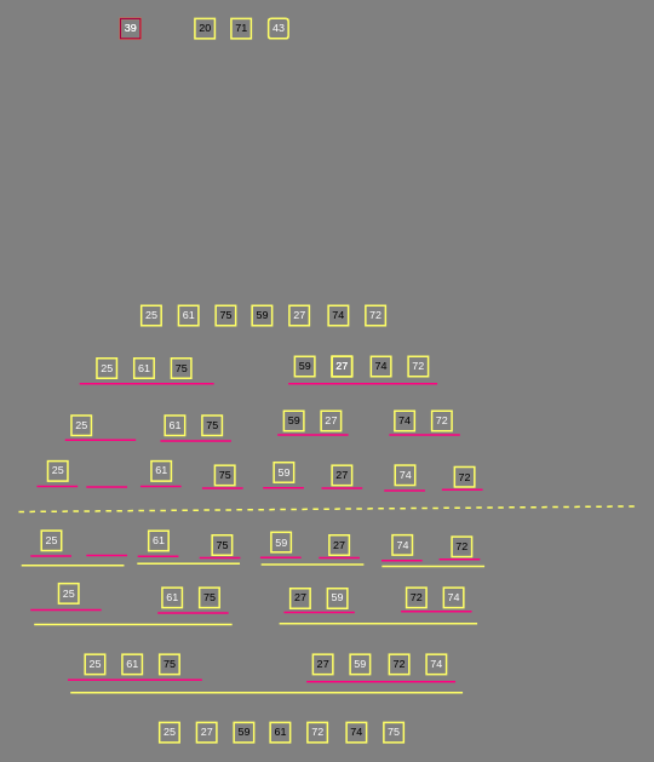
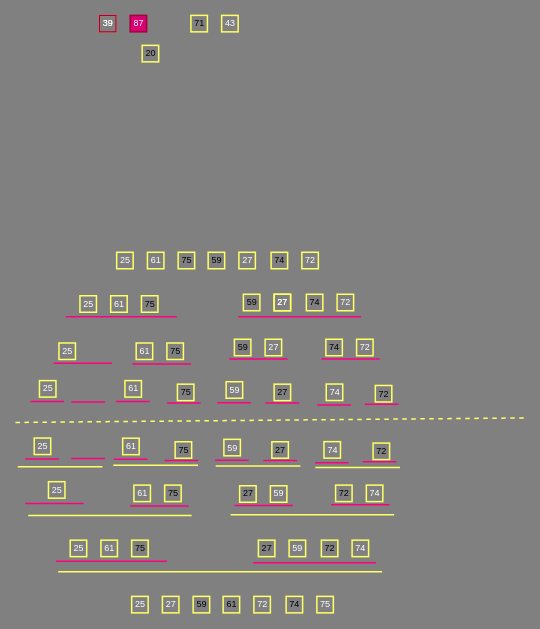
  <mxCell id="0" />
  <mxCell id="1" parent="0" />
  <mxCell id="2" value="39" style="align=center;strokeColor=#FFFF66;html=1;fillColor=none;strokeWidth=2;fontColor=#ffffff;" vertex="1" parent="1"><mxGeometry x="132" y="20" width="22" height="22" as="geometry" /></mxCell>
- <mxCell id="4" value="20" style="align=center;strokeColor=#FFFF66;html=1;fillColor=none;strokeWidth=2;" vertex="1" parent="1"><mxGeometry x="214" y="20" width="22" height="22" as="geometry" /></mxCell>
+ <mxCell id="3" value="87" style="align=center;strokeColor=#A50040;html=1;fillColor=#d80073;strokeWidth=2;fontColor=#ffffff;" vertex="1" parent="1"><mxGeometry x="173" y="20" width="22" height="22" as="geometry" /></mxCell>
+ <mxCell id="4" value="20" style="align=center;strokeColor=#FFFF66;html=1;fillColor=none;strokeWidth=2;" vertex="1" parent="1"><mxGeometry x="189" y="60" width="22" height="22" as="geometry" /></mxCell>
  <mxCell id="5" value="71" style="align=center;html=1;strokeWidth=2;fillColor=none;strokeColor=#FFFF66;" vertex="1" parent="1"><mxGeometry x="254" y="20" width="22" height="22" as="geometry" /></mxCell>
- <mxCell id="6" value="43" style="align=center;strokeColor=#FFFF66;html=1;fillColor=none;strokeWidth=2;fontColor=#ffffff;rounded=1;" vertex="1" parent="1"><mxGeometry x="295" y="20" width="22" height="22" as="geometry" /></mxCell>
+ <mxCell id="6" value="43" style="align=center;strokeColor=#FFFF66;html=1;fillColor=none;strokeWidth=2;fontColor=#ffffff;" vertex="1" parent="1"><mxGeometry x="295" y="20" width="22" height="22" as="geometry" /></mxCell>
  <mxCell id="7" value="39" style="align=center;strokeColor=#A50040;html=1;fillColor=none;strokeWidth=2;fontColor=#ffffff;" vertex="1" parent="1"><mxGeometry x="132" y="20" width="22" height="22" as="geometry" /></mxCell>
  <mxCell id="8" value="25" style="align=center;strokeColor=#FFFF66;html=1;fillColor=none;strokeWidth=2;fontColor=#ffffff;" vertex="1" parent="1"><mxGeometry x="155" y="336" width="22" height="22" as="geometry" /></mxCell>
  <mxCell id="9" value="61" style="align=center;strokeColor=#FFFF66;html=1;fillColor=none;strokeWidth=2;fontColor=#ffffff;" vertex="1" parent="1"><mxGeometry x="196" y="336" width="22" height="22" as="geometry" /></mxCell>
  <mxCell id="10" value="75" style="align=center;strokeColor=#FFFF66;html=1;fillColor=none;strokeWidth=2;" vertex="1" parent="1"><mxGeometry x="237" y="336" width="22" height="22" as="geometry" /></mxCell>
  <mxCell id="11" value="59" style="align=center;html=1;strokeWidth=2;fillColor=none;strokeColor=#FFFF66;" vertex="1" parent="1"><mxGeometry x="277" y="336" width="22" height="22" as="geometry" /></mxCell>
  <mxCell id="12" value="27" style="align=center;strokeColor=#FFFF66;html=1;fillColor=none;strokeWidth=2;fontColor=#ffffff;" vertex="1" parent="1"><mxGeometry x="318" y="336" width="22" height="22" as="geometry" /></mxCell>
  <mxCell id="13" value="74" style="align=center;html=1;strokeWidth=2;fillColor=none;strokeColor=#FFFF66;" vertex="1" parent="1"><mxGeometry x="361" y="336" width="22" height="22" as="geometry" /></mxCell>
  <mxCell id="14" value="72" style="align=center;strokeColor=#FFFF66;html=1;fillColor=none;strokeWidth=2;fontColor=#ffffff;" vertex="1" parent="1"><mxGeometry x="402" y="336" width="22" height="22" as="geometry" /></mxCell>
  <mxCell id="15" value="25" style="align=center;strokeColor=#FFFF66;html=1;fillColor=none;strokeWidth=2;fontColor=#ffffff;" vertex="1" parent="1"><mxGeometry x="106" y="394" width="22" height="22" as="geometry" /></mxCell>
  <mxCell id="16" value="61" style="align=center;strokeColor=#FFFF66;html=1;fillColor=none;strokeWidth=2;fontColor=#ffffff;" vertex="1" parent="1"><mxGeometry x="147" y="394" width="22" height="22" as="geometry" /></mxCell>
  <mxCell id="17" value="75" style="align=center;strokeColor=#FFFF66;html=1;fillColor=none;strokeWidth=2;" vertex="1" parent="1"><mxGeometry x="188" y="394" width="22" height="22" as="geometry" /></mxCell>
  <mxCell id="18" value="" style="endArrow=none;html=1;strokeColor=#FF0080;strokeWidth=2;" edge="1" parent="1"><mxGeometry width="50" height="50" relative="1" as="geometry"><mxPoint x="87" y="422" as="sourcePoint" /><mxPoint x="235" y="422" as="targetPoint" /></mxGeometry></mxCell>
  <mxCell id="19" value="" style="endArrow=none;html=1;strokeColor=#FF0080;strokeWidth=2;" edge="1" parent="1"><mxGeometry width="50" height="50" relative="1" as="geometry"><mxPoint x="317" y="422" as="sourcePoint" /><mxPoint x="481" y="422" as="targetPoint" /></mxGeometry></mxCell>
  <mxCell id="20" value="59" style="align=center;html=1;strokeWidth=2;fillColor=none;strokeColor=#FFFF66;" vertex="1" parent="1"><mxGeometry x="324" y="392" width="22" height="22" as="geometry" /></mxCell>
  <mxCell id="21" value="27" style="align=center;strokeColor=#FFFF66;html=1;fillColor=none;strokeWidth=2;fontColor=#ffffff;" vertex="1" parent="1"><mxGeometry x="365" y="392" width="22" height="22" as="geometry" /></mxCell>
  <mxCell id="22" value="74" style="align=center;html=1;strokeWidth=2;fillColor=none;strokeColor=#FFFF66;" vertex="1" parent="1"><mxGeometry x="408" y="392" width="22" height="22" as="geometry" /></mxCell>
  <mxCell id="23" value="72" style="align=center;strokeColor=#FFFF66;html=1;fillColor=none;strokeWidth=2;fontColor=#ffffff;" vertex="1" parent="1"><mxGeometry x="449" y="392" width="22" height="22" as="geometry" /></mxCell>
  <mxCell id="24" value="25" style="align=center;strokeColor=#FFFF66;html=1;fillColor=none;strokeWidth=2;fontColor=#ffffff;" vertex="1" parent="1"><mxGeometry x="78" y="457" width="22" height="22" as="geometry" /></mxCell>
  <mxCell id="25" value="61" style="align=center;strokeColor=#FFFF66;html=1;fillColor=none;strokeWidth=2;fontColor=#ffffff;" vertex="1" parent="1"><mxGeometry x="181" y="457" width="22" height="22" as="geometry" /></mxCell>
  <mxCell id="26" value="75" style="align=center;strokeColor=#FFFF66;html=1;fillColor=none;strokeWidth=2;" vertex="1" parent="1"><mxGeometry x="222" y="457" width="22" height="22" as="geometry" /></mxCell>
  <mxCell id="27" value="" style="endArrow=none;html=1;strokeColor=#FF0080;strokeWidth=2;" edge="1" parent="1"><mxGeometry width="50" height="50" relative="1" as="geometry"><mxPoint x="176" y="485" as="sourcePoint" /><mxPoint x="254" y="485" as="targetPoint" /></mxGeometry></mxCell>
  <mxCell id="28" value="" style="endArrow=none;html=1;strokeColor=#FF0080;strokeWidth=2;" edge="1" parent="1"><mxGeometry width="50" height="50" relative="1" as="geometry"><mxPoint x="71" y="484" as="sourcePoint" /><mxPoint x="149" y="484" as="targetPoint" /></mxGeometry></mxCell>
  <mxCell id="29" value="" style="endArrow=none;html=1;strokeColor=#FF0080;strokeWidth=2;" edge="1" parent="1"><mxGeometry width="50" height="50" relative="1" as="geometry"><mxPoint x="305" y="478.31" as="sourcePoint" /><mxPoint x="383" y="478.31" as="targetPoint" /></mxGeometry></mxCell>
  <mxCell id="30" value="" style="endArrow=none;html=1;strokeColor=#FF0080;strokeWidth=2;" edge="1" parent="1"><mxGeometry width="50" height="50" relative="1" as="geometry"><mxPoint x="428" y="478.31" as="sourcePoint" /><mxPoint x="506" y="478.31" as="targetPoint" /></mxGeometry></mxCell>
  <mxCell id="31" value="27" style="align=center;strokeColor=#FFFF66;html=1;fillColor=none;strokeWidth=2;fontColor=#ffffff;" vertex="1" parent="1"><mxGeometry x="365" y="392" width="22" height="22" as="geometry" /></mxCell>
  <mxCell id="32" value="59" style="align=center;html=1;strokeWidth=2;fillColor=none;strokeColor=#FFFF66;" vertex="1" parent="1"><mxGeometry x="312" y="452" width="22" height="22" as="geometry" /></mxCell>
  <mxCell id="33" value="27" style="align=center;strokeColor=#FFFF66;html=1;fillColor=none;strokeWidth=2;fontColor=#ffffff;" vertex="1" parent="1"><mxGeometry x="353" y="452" width="22" height="22" as="geometry" /></mxCell>
  <mxCell id="34" value="74" style="align=center;html=1;strokeWidth=2;fillColor=none;strokeColor=#FFFF66;" vertex="1" parent="1"><mxGeometry x="434" y="452" width="22" height="22" as="geometry" /></mxCell>
  <mxCell id="35" value="72" style="align=center;strokeColor=#FFFF66;html=1;fillColor=none;strokeWidth=2;fontColor=#ffffff;" vertex="1" parent="1"><mxGeometry x="475" y="452" width="22" height="22" as="geometry" /></mxCell>
  <mxCell id="36" value="61" style="align=center;strokeColor=#FFFF66;html=1;fillColor=none;strokeWidth=2;fontColor=#ffffff;" vertex="1" parent="1"><mxGeometry x="166" y="507.18" width="22" height="22" as="geometry" /></mxCell>
  <mxCell id="37" value="" style="endArrow=none;html=1;strokeColor=#FF0080;strokeWidth=2;" edge="1" parent="1"><mxGeometry width="50" height="50" relative="1" as="geometry"><mxPoint x="154" y="535.18" as="sourcePoint" /><mxPoint x="199" y="535.18" as="targetPoint" /></mxGeometry></mxCell>
  <mxCell id="38" value="" style="endArrow=none;html=1;strokeColor=#FF0080;strokeWidth=2;" edge="1" parent="1"><mxGeometry width="50" height="50" relative="1" as="geometry"><mxPoint x="222" y="536.92" as="sourcePoint" /><mxPoint x="267" y="536.92" as="targetPoint" /></mxGeometry></mxCell>
  <mxCell id="39" value="75" style="align=center;strokeColor=#FFFF66;html=1;fillColor=none;strokeWidth=2;" vertex="1" parent="1"><mxGeometry x="236" y="511.92" width="22" height="22" as="geometry" /></mxCell>
  <mxCell id="40" value="59" style="align=center;strokeColor=#FFFF66;html=1;fillColor=none;strokeWidth=2;fontColor=#ffffff;" vertex="1" parent="1"><mxGeometry x="301" y="508.68" width="22" height="22" as="geometry" /></mxCell>
  <mxCell id="41" value="" style="endArrow=none;html=1;strokeColor=#FF0080;strokeWidth=2;" edge="1" parent="1"><mxGeometry width="50" height="50" relative="1" as="geometry"><mxPoint x="289" y="536.68" as="sourcePoint" /><mxPoint x="334" y="536.68" as="targetPoint" /></mxGeometry></mxCell>
  <mxCell id="42" value="" style="endArrow=none;html=1;strokeColor=#FF0080;strokeWidth=2;" edge="1" parent="1"><mxGeometry width="50" height="50" relative="1" as="geometry"><mxPoint x="353.5" y="536.92" as="sourcePoint" /><mxPoint x="398.5" y="536.92" as="targetPoint" /></mxGeometry></mxCell>
  <mxCell id="43" value="27" style="align=center;strokeColor=#FFFF66;html=1;fillColor=none;strokeWidth=2;" vertex="1" parent="1"><mxGeometry x="365" y="511.92" width="22" height="22" as="geometry" /></mxCell>
  <mxCell id="44" value="74" style="align=center;strokeColor=#FFFF66;html=1;fillColor=none;strokeWidth=2;fontColor=#ffffff;" vertex="1" parent="1"><mxGeometry x="434.5" y="511.76" width="22" height="22" as="geometry" /></mxCell>
  <mxCell id="45" value="" style="endArrow=none;html=1;strokeColor=#FF0080;strokeWidth=2;" edge="1" parent="1"><mxGeometry width="50" height="50" relative="1" as="geometry"><mxPoint x="422.5" y="539.76" as="sourcePoint" /><mxPoint x="467.5" y="539.76" as="targetPoint" /></mxGeometry></mxCell>
  <mxCell id="46" value="" style="endArrow=none;html=1;strokeColor=#FF0080;strokeWidth=2;" edge="1" parent="1"><mxGeometry width="50" height="50" relative="1" as="geometry"><mxPoint x="486" y="538.66" as="sourcePoint" /><mxPoint x="531" y="538.66" as="targetPoint" /></mxGeometry></mxCell>
  <mxCell id="47" value="72" style="align=center;strokeColor=#FFFF66;html=1;fillColor=none;strokeWidth=2;" vertex="1" parent="1"><mxGeometry x="500" y="513.66" width="22" height="22" as="geometry" /></mxCell>
  <mxCell id="48" value="" style="endArrow=none;dashed=1;html=1;strokeColor=#FFFF66;strokeWidth=2;" edge="1" parent="1"><mxGeometry width="50" height="50" relative="1" as="geometry"><mxPoint x="20" y="563" as="sourcePoint" /><mxPoint x="698" y="557" as="targetPoint" /></mxGeometry></mxCell>
  <mxCell id="49" value="25" style="align=center;strokeColor=#FFFF66;html=1;fillColor=none;strokeWidth=2;fontColor=#ffffff;" vertex="1" parent="1"><mxGeometry x="64" y="642" width="22" height="22" as="geometry" /></mxCell>
  <mxCell id="50" value="61" style="align=center;strokeColor=#FFFF66;html=1;fillColor=none;strokeWidth=2;fontColor=#ffffff;" vertex="1" parent="1"><mxGeometry x="178" y="646.58" width="22" height="22" as="geometry" /></mxCell>
  <mxCell id="51" value="75" style="align=center;strokeColor=#FFFF66;html=1;fillColor=none;strokeWidth=2;" vertex="1" parent="1"><mxGeometry x="219" y="646.58" width="22" height="22" as="geometry" /></mxCell>
  <mxCell id="52" value="" style="endArrow=none;html=1;strokeColor=#FF0080;strokeWidth=2;" edge="1" parent="1"><mxGeometry width="50" height="50" relative="1" as="geometry"><mxPoint x="173" y="674.58" as="sourcePoint" /><mxPoint x="251" y="674.58" as="targetPoint" /></mxGeometry></mxCell>
  <mxCell id="53" value="" style="endArrow=none;html=1;strokeColor=#FF0080;strokeWidth=2;" edge="1" parent="1"><mxGeometry width="50" height="50" relative="1" as="geometry"><mxPoint x="33" y="671.17" as="sourcePoint" /><mxPoint x="111" y="671.17" as="targetPoint" /></mxGeometry></mxCell>
  <mxCell id="54" value="" style="endArrow=none;html=1;strokeColor=#FF0080;strokeWidth=2;" edge="1" parent="1"><mxGeometry width="50" height="50" relative="1" as="geometry"><mxPoint x="312" y="673.74" as="sourcePoint" /><mxPoint x="390" y="673.74" as="targetPoint" /></mxGeometry></mxCell>
  <mxCell id="55" value="" style="endArrow=none;html=1;strokeColor=#FF0080;strokeWidth=2;" edge="1" parent="1"><mxGeometry width="50" height="50" relative="1" as="geometry"><mxPoint x="441" y="672.89" as="sourcePoint" /><mxPoint x="519" y="672.89" as="targetPoint" /></mxGeometry></mxCell>
  <mxCell id="56" value="27" style="align=center;html=1;strokeWidth=2;fillColor=none;strokeColor=#FFFF66;" vertex="1" parent="1"><mxGeometry x="319" y="647.43" width="22" height="22" as="geometry" /></mxCell>
  <mxCell id="57" value="59" style="align=center;strokeColor=#FFFF66;html=1;fillColor=none;strokeWidth=2;fontColor=#ffffff;" vertex="1" parent="1"><mxGeometry x="360" y="647.43" width="22" height="22" as="geometry" /></mxCell>
  <mxCell id="58" value="72" style="align=center;html=1;strokeWidth=2;fillColor=none;strokeColor=#FFFF66;" vertex="1" parent="1"><mxGeometry x="447" y="646.58" width="22" height="22" as="geometry" /></mxCell>
  <mxCell id="59" value="74" style="align=center;strokeColor=#FFFF66;html=1;fillColor=none;strokeWidth=2;fontColor=#ffffff;" vertex="1" parent="1"><mxGeometry x="488" y="646.58" width="22" height="22" as="geometry" /></mxCell>
  <mxCell id="60" value="61" style="align=center;strokeColor=#FFFF66;html=1;fillColor=none;strokeWidth=2;fontColor=#ffffff;" vertex="1" parent="1"><mxGeometry x="163" y="584" width="22" height="22" as="geometry" /></mxCell>
  <mxCell id="61" value="" style="endArrow=none;html=1;strokeColor=#FF0080;strokeWidth=2;" edge="1" parent="1"><mxGeometry width="50" height="50" relative="1" as="geometry"><mxPoint x="151" y="612" as="sourcePoint" /><mxPoint x="196" y="612" as="targetPoint" /></mxGeometry></mxCell>
  <mxCell id="62" value="" style="endArrow=none;html=1;strokeColor=#FF0080;strokeWidth=2;" edge="1" parent="1"><mxGeometry width="50" height="50" relative="1" as="geometry"><mxPoint x="219" y="613.74" as="sourcePoint" /><mxPoint x="264" y="613.74" as="targetPoint" /></mxGeometry></mxCell>
  <mxCell id="63" value="75" style="align=center;strokeColor=#FFFF66;html=1;fillColor=none;strokeWidth=2;" vertex="1" parent="1"><mxGeometry x="233" y="588.74" width="22" height="22" as="geometry" /></mxCell>
  <mxCell id="64" value="59" style="align=center;strokeColor=#FFFF66;html=1;fillColor=none;strokeWidth=2;fontColor=#ffffff;" vertex="1" parent="1"><mxGeometry x="298" y="585.5" width="22" height="22" as="geometry" /></mxCell>
  <mxCell id="65" value="" style="endArrow=none;html=1;strokeColor=#FF0080;strokeWidth=2;" edge="1" parent="1"><mxGeometry width="50" height="50" relative="1" as="geometry"><mxPoint x="286" y="613.5" as="sourcePoint" /><mxPoint x="331" y="613.5" as="targetPoint" /></mxGeometry></mxCell>
  <mxCell id="66" value="" style="endArrow=none;html=1;strokeColor=#FF0080;strokeWidth=2;" edge="1" parent="1"><mxGeometry width="50" height="50" relative="1" as="geometry"><mxPoint x="350.5" y="613.74" as="sourcePoint" /><mxPoint x="395.5" y="613.74" as="targetPoint" /></mxGeometry></mxCell>
  <mxCell id="67" value="27" style="align=center;strokeColor=#FFFF66;html=1;fillColor=none;strokeWidth=2;" vertex="1" parent="1"><mxGeometry x="362" y="588.74" width="22" height="22" as="geometry" /></mxCell>
  <mxCell id="68" value="74" style="align=center;strokeColor=#FFFF66;html=1;fillColor=none;strokeWidth=2;fontColor=#ffffff;" vertex="1" parent="1"><mxGeometry x="431.5" y="588.58" width="22" height="22" as="geometry" /></mxCell>
  <mxCell id="69" value="" style="endArrow=none;html=1;strokeColor=#FF0080;strokeWidth=2;" edge="1" parent="1"><mxGeometry width="50" height="50" relative="1" as="geometry"><mxPoint x="419.5" y="616.58" as="sourcePoint" /><mxPoint x="464.5" y="616.58" as="targetPoint" /></mxGeometry></mxCell>
  <mxCell id="70" value="" style="endArrow=none;html=1;strokeColor=#FF0080;strokeWidth=2;" edge="1" parent="1"><mxGeometry width="50" height="50" relative="1" as="geometry"><mxPoint x="483" y="615.48" as="sourcePoint" /><mxPoint x="528" y="615.48" as="targetPoint" /></mxGeometry></mxCell>
  <mxCell id="71" value="72" style="align=center;strokeColor=#FFFF66;html=1;fillColor=none;strokeWidth=2;" vertex="1" parent="1"><mxGeometry x="497" y="590.48" width="22" height="22" as="geometry" /></mxCell>
  <mxCell id="72" value="25" style="align=center;strokeColor=#FFFF66;html=1;fillColor=none;strokeWidth=2;fontColor=#ffffff;" vertex="1" parent="1"><mxGeometry x="52" y="507.18" width="22" height="22" as="geometry" /></mxCell>
  <mxCell id="73" value="" style="endArrow=none;html=1;strokeColor=#FF0080;strokeWidth=2;" edge="1" parent="1"><mxGeometry width="50" height="50" relative="1" as="geometry"><mxPoint x="40" y="535.18" as="sourcePoint" /><mxPoint x="85" y="535.18" as="targetPoint" /></mxGeometry></mxCell>
  <mxCell id="74" value="" style="endArrow=none;html=1;strokeColor=#FFFF66;strokeWidth=2;" edge="1" parent="1"><mxGeometry width="50" height="50" relative="1" as="geometry"><mxPoint x="150.5" y="620" as="sourcePoint" /><mxPoint x="263.5" y="620" as="targetPoint" /></mxGeometry></mxCell>
  <mxCell id="75" value="" style="endArrow=none;html=1;strokeColor=#FFFF66;strokeWidth=2;" edge="1" parent="1"><mxGeometry width="50" height="50" relative="1" as="geometry"><mxPoint x="287" y="621" as="sourcePoint" /><mxPoint x="400" y="621" as="targetPoint" /></mxGeometry></mxCell>
  <mxCell id="76" value="" style="endArrow=none;html=1;strokeColor=#FFFF66;strokeWidth=2;" edge="1" parent="1"><mxGeometry width="50" height="50" relative="1" as="geometry"><mxPoint x="420" y="623" as="sourcePoint" /><mxPoint x="533" y="623" as="targetPoint" /></mxGeometry></mxCell>
  <mxCell id="77" value="25" style="align=center;strokeColor=#FFFF66;html=1;fillColor=none;strokeWidth=2;fontColor=#ffffff;" vertex="1" parent="1"><mxGeometry x="45" y="583.79" width="22" height="22" as="geometry" /></mxCell>
  <mxCell id="78" value="" style="endArrow=none;html=1;strokeColor=#FF0080;strokeWidth=2;" edge="1" parent="1"><mxGeometry width="50" height="50" relative="1" as="geometry"><mxPoint x="33" y="611.79" as="sourcePoint" /><mxPoint x="78" y="611.79" as="targetPoint" /></mxGeometry></mxCell>
  <mxCell id="79" value="" style="endArrow=none;html=1;strokeColor=#FFFF66;strokeWidth=2;" edge="1" parent="1"><mxGeometry width="50" height="50" relative="1" as="geometry"><mxPoint x="23" y="622" as="sourcePoint" /><mxPoint x="136" y="622" as="targetPoint" /></mxGeometry></mxCell>
  <mxCell id="80" value="&amp;nbsp;" style="text;html=1;align=center;verticalAlign=middle;resizable=0;points=[];autosize=1;" vertex="1" parent="1"><mxGeometry x="476" y="741" width="13" height="18" as="geometry" /></mxCell>
  <mxCell id="81" value="" style="endArrow=none;html=1;strokeColor=#FFFF66;strokeWidth=2;" edge="1" parent="1"><mxGeometry width="50" height="50" relative="1" as="geometry"><mxPoint x="37" y="687" as="sourcePoint" /><mxPoint x="255" y="687" as="targetPoint" /></mxGeometry></mxCell>
  <mxCell id="82" value="25" style="align=center;strokeColor=#FFFF66;html=1;fillColor=none;strokeWidth=2;fontColor=#ffffff;" vertex="1" parent="1"><mxGeometry x="93" y="720" width="22" height="22" as="geometry" /></mxCell>
  <mxCell id="83" value="61" style="align=center;strokeColor=#FFFF66;html=1;fillColor=none;strokeWidth=2;fontColor=#ffffff;" vertex="1" parent="1"><mxGeometry x="134" y="720" width="22" height="22" as="geometry" /></mxCell>
  <mxCell id="84" value="75" style="align=center;strokeColor=#FFFF66;html=1;fillColor=none;strokeWidth=2;" vertex="1" parent="1"><mxGeometry x="175" y="720" width="22" height="22" as="geometry" /></mxCell>
  <mxCell id="85" value="" style="endArrow=none;html=1;strokeColor=#FF0080;strokeWidth=2;" edge="1" parent="1"><mxGeometry width="50" height="50" relative="1" as="geometry"><mxPoint x="74" y="748" as="sourcePoint" /><mxPoint x="222" y="748" as="targetPoint" /></mxGeometry></mxCell>
  <mxCell id="86" value="" style="endArrow=none;html=1;strokeColor=#FF0080;strokeWidth=2;" edge="1" parent="1"><mxGeometry width="50" height="50" relative="1" as="geometry"><mxPoint x="337" y="750" as="sourcePoint" /><mxPoint x="501" y="750" as="targetPoint" /></mxGeometry></mxCell>
  <mxCell id="87" value="27" style="align=center;html=1;strokeWidth=2;fillColor=none;strokeColor=#FFFF66;" vertex="1" parent="1"><mxGeometry x="344" y="720" width="22" height="22" as="geometry" /></mxCell>
  <mxCell id="88" value="59" style="align=center;strokeColor=#FFFF66;html=1;fillColor=none;strokeWidth=2;fontColor=#ffffff;" vertex="1" parent="1"><mxGeometry x="385" y="720" width="22" height="22" as="geometry" /></mxCell>
  <mxCell id="89" value="72" style="align=center;html=1;strokeWidth=2;fillColor=none;strokeColor=#FFFF66;" vertex="1" parent="1"><mxGeometry x="428" y="720" width="22" height="22" as="geometry" /></mxCell>
  <mxCell id="90" value="74" style="align=center;strokeColor=#FFFF66;html=1;fillColor=none;strokeWidth=2;fontColor=#ffffff;" vertex="1" parent="1"><mxGeometry x="469" y="720" width="22" height="22" as="geometry" /></mxCell>
  <mxCell id="91" value="" style="endArrow=none;html=1;strokeColor=#FFFF66;strokeWidth=2;" edge="1" parent="1"><mxGeometry width="50" height="50" relative="1" as="geometry"><mxPoint x="307" y="686" as="sourcePoint" /><mxPoint x="525" y="686" as="targetPoint" /></mxGeometry></mxCell>
  <mxCell id="92" value="" style="endArrow=none;html=1;strokeColor=#FFFF66;strokeWidth=2;" edge="1" parent="1"><mxGeometry width="50" height="50" relative="1" as="geometry"><mxPoint x="77" y="762" as="sourcePoint" /><mxPoint x="509" y="762" as="targetPoint" /></mxGeometry></mxCell>
  <mxCell id="93" value="25" style="align=center;strokeColor=#FFFF66;html=1;fillColor=none;strokeWidth=2;fontColor=#ffffff;" vertex="1" parent="1"><mxGeometry x="175" y="795" width="22" height="22" as="geometry" /></mxCell>
  <mxCell id="94" value="27" style="align=center;strokeColor=#FFFF66;html=1;fillColor=none;strokeWidth=2;fontColor=#ffffff;" vertex="1" parent="1"><mxGeometry x="216" y="795" width="22" height="22" as="geometry" /></mxCell>
  <mxCell id="95" value="59" style="align=center;strokeColor=#FFFF66;html=1;fillColor=none;strokeWidth=2;" vertex="1" parent="1"><mxGeometry x="257" y="795" width="22" height="22" as="geometry" /></mxCell>
  <mxCell id="96" value="61" style="align=center;html=1;strokeWidth=2;fillColor=none;strokeColor=#FFFF66;" vertex="1" parent="1"><mxGeometry x="297" y="795" width="22" height="22" as="geometry" /></mxCell>
  <mxCell id="97" value="72" style="align=center;strokeColor=#FFFF66;html=1;fillColor=none;strokeWidth=2;fontColor=#ffffff;" vertex="1" parent="1"><mxGeometry x="338" y="795" width="22" height="22" as="geometry" /></mxCell>
  <mxCell id="98" value="74" style="align=center;html=1;strokeWidth=2;fillColor=none;strokeColor=#FFFF66;" vertex="1" parent="1"><mxGeometry x="381" y="795" width="22" height="22" as="geometry" /></mxCell>
  <mxCell id="99" value="75" style="align=center;strokeColor=#FFFF66;html=1;fillColor=none;strokeWidth=2;fontColor=#ffffff;" vertex="1" parent="1"><mxGeometry x="422" y="795" width="22" height="22" as="geometry" /></mxCell>
  <mxCell id="100" value="" style="endArrow=none;html=1;strokeColor=#FF0080;strokeWidth=2;" edge="1" parent="1"><mxGeometry width="50" height="50" relative="1" as="geometry"><mxPoint x="94.5" y="535.66" as="sourcePoint" /><mxPoint x="139.5" y="535.66" as="targetPoint" /></mxGeometry></mxCell>
  <mxCell id="101" value="" style="endArrow=none;html=1;strokeColor=#FF0080;strokeWidth=2;" edge="1" parent="1"><mxGeometry width="50" height="50" relative="1" as="geometry"><mxPoint x="94.5" y="611" as="sourcePoint" /><mxPoint x="139.5" y="611" as="targetPoint" /><Array as="points"><mxPoint x="108" y="611" /></Array></mxGeometry></mxCell>
